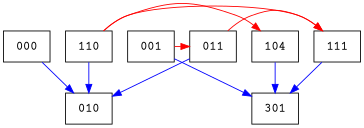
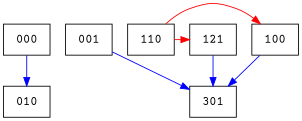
  digraph {
    fontname="Courier Prime"
    node [fontname="Courier Prime" shape=box]
    edge [color=blue fontname="Courier Prime"]
    000
    001
-   011
-   100 [label=104]
+   100
    110
-   111
+   111 [label=121]
    010
    n8 [label=301]
    subgraph sub_1 {
      rank=same
      000
      001
-     011
      100
      110
      111
    }
    subgraph sub_2 {
      rank=same
      010
      n8
    }
    000 -> 010
-   001 -> 011 [color=red]
    001 -> n8
-   011 -> 111 [color=red]
-   011 -> 010
    100 -> n8
    110 -> 100 [color=red]
    110 -> 111 [color=red]
-   110 -> 010
    111 -> n8
  }
